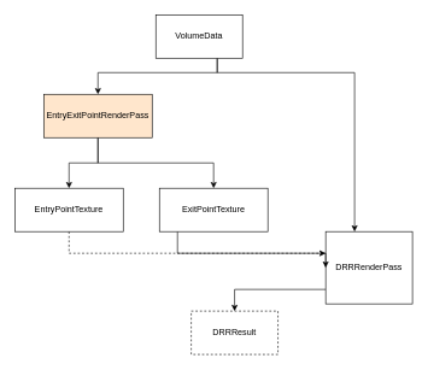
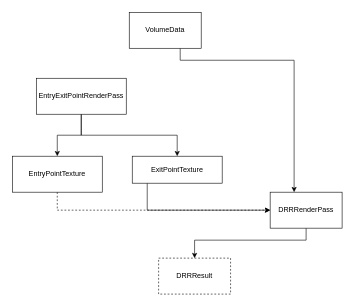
  <mxCell id="0" />
  <mxCell id="1" parent="0" />
  <mxCell id="2" style="edgeStyle=orthogonalEdgeStyle;rounded=0;orthogonalLoop=1;jettySize=auto;html=1;" edge="1" parent="1" source="4" target="11"><mxGeometry relative="1" as="geometry" /></mxCell>
  <mxCell id="3" style="edgeStyle=orthogonalEdgeStyle;rounded=0;orthogonalLoop=1;jettySize=auto;html=1;entryX=0.5;entryY=0;entryDx=0;entryDy=0;" edge="1" parent="1" source="4" target="13"><mxGeometry relative="1" as="geometry"><Array as="points"><mxPoint x="135" y="225" /><mxPoint x="295" y="225" /></Array></mxGeometry></mxCell>
- <mxCell id="4" value="EntryExitPointRenderPass" style="rounded=0;whiteSpace=wrap;html=1;fillColor=#ffe6cc;" vertex="1" parent="1"><mxGeometry x="60" y="130" width="150" height="60" as="geometry" /></mxCell>
- <mxCell id="5" style="edgeStyle=orthogonalEdgeStyle;rounded=0;orthogonalLoop=1;jettySize=auto;html=1;" edge="1" parent="1" source="7" target="4"><mxGeometry relative="1" as="geometry"><Array as="points"><mxPoint x="300" y="100" /><mxPoint x="135" y="100" /></Array></mxGeometry></mxCell>
+ <mxCell id="4" value="EntryExitPointRenderPass" style="rounded=0;whiteSpace=wrap;html=1;" vertex="1" parent="1"><mxGeometry x="60" y="130" width="150" height="60" as="geometry" /></mxCell>
  <mxCell id="6" style="edgeStyle=orthogonalEdgeStyle;rounded=0;orthogonalLoop=1;jettySize=auto;html=1;" edge="1" parent="1" source="7" target="9"><mxGeometry relative="1" as="geometry"><Array as="points"><mxPoint x="300" y="100" /><mxPoint x="490" y="100" /></Array></mxGeometry></mxCell>
  <mxCell id="7" value="VolumeData" style="rounded=0;whiteSpace=wrap;html=1;" vertex="1" parent="1"><mxGeometry x="215" y="20" width="120" height="60" as="geometry" /></mxCell>
  <mxCell id="8" style="edgeStyle=orthogonalEdgeStyle;rounded=0;orthogonalLoop=1;jettySize=auto;html=1;" edge="1" parent="1" source="9" target="14"><mxGeometry relative="1" as="geometry"><Array as="points"><mxPoint x="510" y="400" /><mxPoint x="324" y="400" /></Array></mxGeometry></mxCell>
- <mxCell id="9" value="DRRRenderPass" style="rounded=0;whiteSpace=wrap;html=1;" vertex="1" parent="1"><mxGeometry x="450" y="320" width="120" height="100" as="geometry" /></mxCell>
+ <mxCell id="9" value="DRRRenderPass" style="rounded=0;whiteSpace=wrap;html=1;" vertex="1" parent="1"><mxGeometry x="450" y="320" width="120" height="60" as="geometry" /></mxCell>
  <mxCell id="10" style="edgeStyle=orthogonalEdgeStyle;rounded=0;orthogonalLoop=1;jettySize=auto;html=1;dashed=1;" edge="1" parent="1" source="11" target="9"><mxGeometry relative="1" as="geometry"><Array as="points"><mxPoint x="95" y="350" /></Array></mxGeometry></mxCell>
  <mxCell id="11" value="EntryPointTexture" style="rounded=0;whiteSpace=wrap;html=1;" vertex="1" parent="1"><mxGeometry x="20" y="260" width="150" height="60" as="geometry" /></mxCell>
  <mxCell id="12" style="edgeStyle=orthogonalEdgeStyle;rounded=0;orthogonalLoop=1;jettySize=auto;html=1;entryX=0;entryY=0.5;entryDx=0;entryDy=0;" edge="1" parent="1" source="13" target="9"><mxGeometry relative="1" as="geometry"><Array as="points"><mxPoint x="245" y="350" /></Array></mxGeometry></mxCell>
- <mxCell id="13" value="ExitPointTexture" style="rounded=0;whiteSpace=wrap;html=1;" vertex="1" parent="1"><mxGeometry x="220" y="260" width="150" height="60" as="geometry" /></mxCell>
+ <mxCell id="13" value="ExitPointTexture" style="rounded=0;whiteSpace=wrap;html=1;" vertex="1" parent="1"><mxGeometry x="220" y="260" width="150" height="45" as="geometry" /></mxCell>
  <mxCell id="14" value="DRRResult" style="rounded=0;whiteSpace=wrap;html=1;dashed=1;" vertex="1" parent="1"><mxGeometry x="264" y="430" width="120" height="60" as="geometry" /></mxCell>
